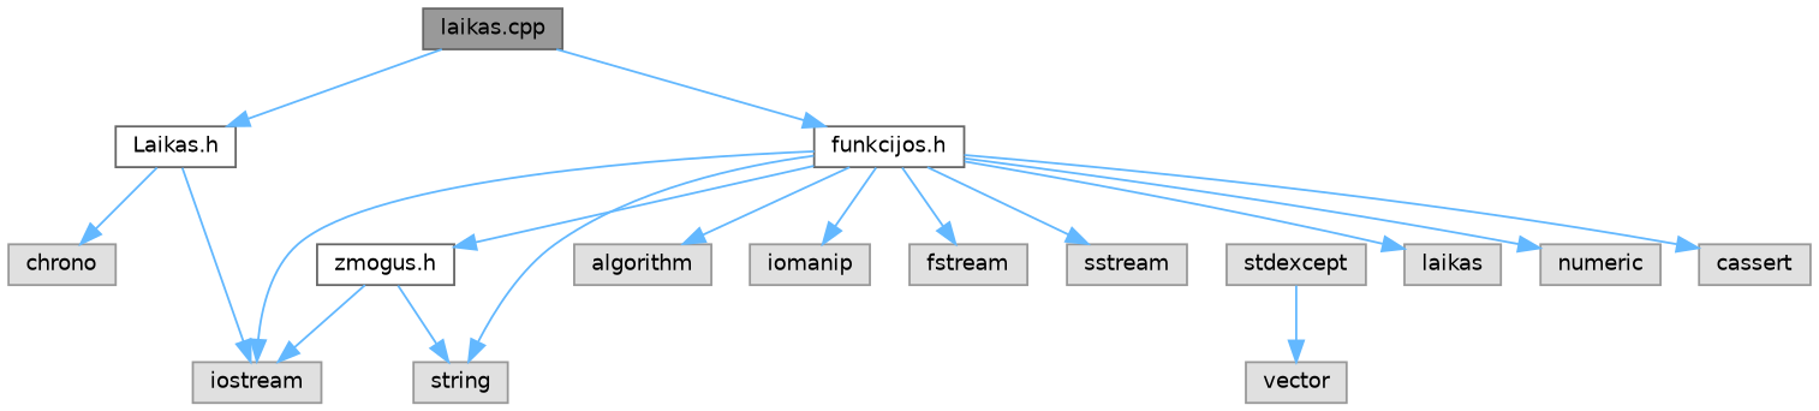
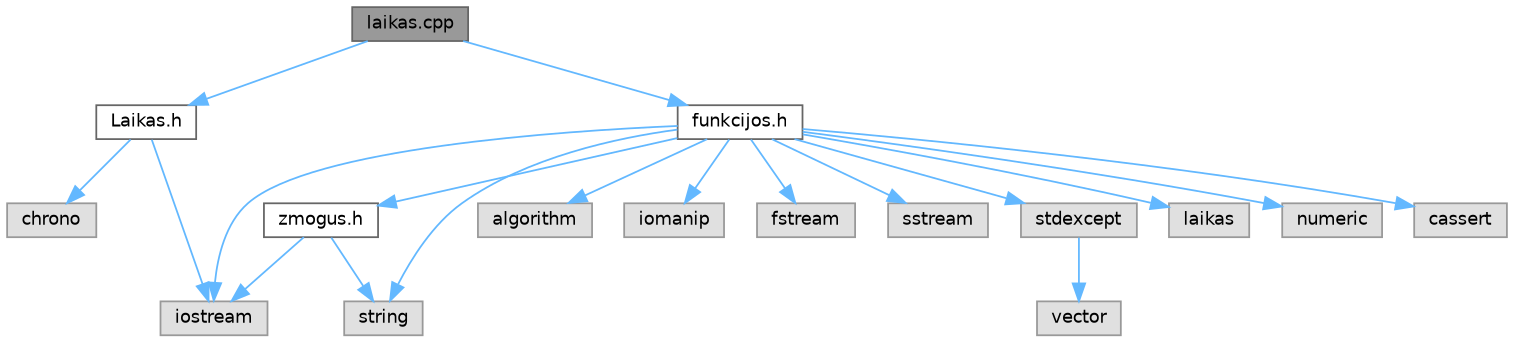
  digraph {
    node [color=grey60 fillcolor="#E0E0E0" fontname=Helvetica fontsize=10 shape=box style=filled]
    edge [color=steelblue1 fontname=Helvetica fontsize=10 labelfontname=Helvetica labelfontsize=10 style=solid]
    n1 [color=gray40 fillcolor=grey60 fontcolor=black height=0.2 label="laikas.cpp" width=0.4]
    n2 [color=grey40 fillcolor=white height=0.2 label="Laikas.h" width=0.4]
    n3 [color=grey40 fillcolor=white height=0.2 label="funkcijos.h" width=0.4]
    n4 [height=0.2 label=chrono width=0.4]
    n5 [height=0.2 label=iostream width=0.4]
    n6 [height=0.2 label=string width=0.4]
    n7 [height=0.2 label=algorithm width=0.4]
    n8 [height=0.2 label=iomanip width=0.4]
    n9 [height=0.2 label=fstream width=0.4]
    n10 [height=0.2 label=sstream width=0.4]
    n11 [height=0.2 label=stdexcept width=0.4]
    n12 [height=0.2 label=laikas width=0.4]
    n13 [height=0.2 label=numeric width=0.4]
    n14 [height=0.2 label=cassert width=0.4]
    n15 [color=grey40 fillcolor=white height=0.2 label="zmogus.h" width=0.4]
    n16 [height=0.2 label=vector width=0.4]
    n1 -> n2
    n1 -> n3
    n2 -> n4
    n2 -> n5
    n3 -> n5
    n3 -> n6
    n3 -> n7
    n3 -> n8
    n3 -> n9
    n3 -> n10
+   n3 -> n11
    n3 -> n12
    n3 -> n13
    n3 -> n14
    n3 -> n15
    n11 -> n16
    n15 -> n5
    n15 -> n6
  }
